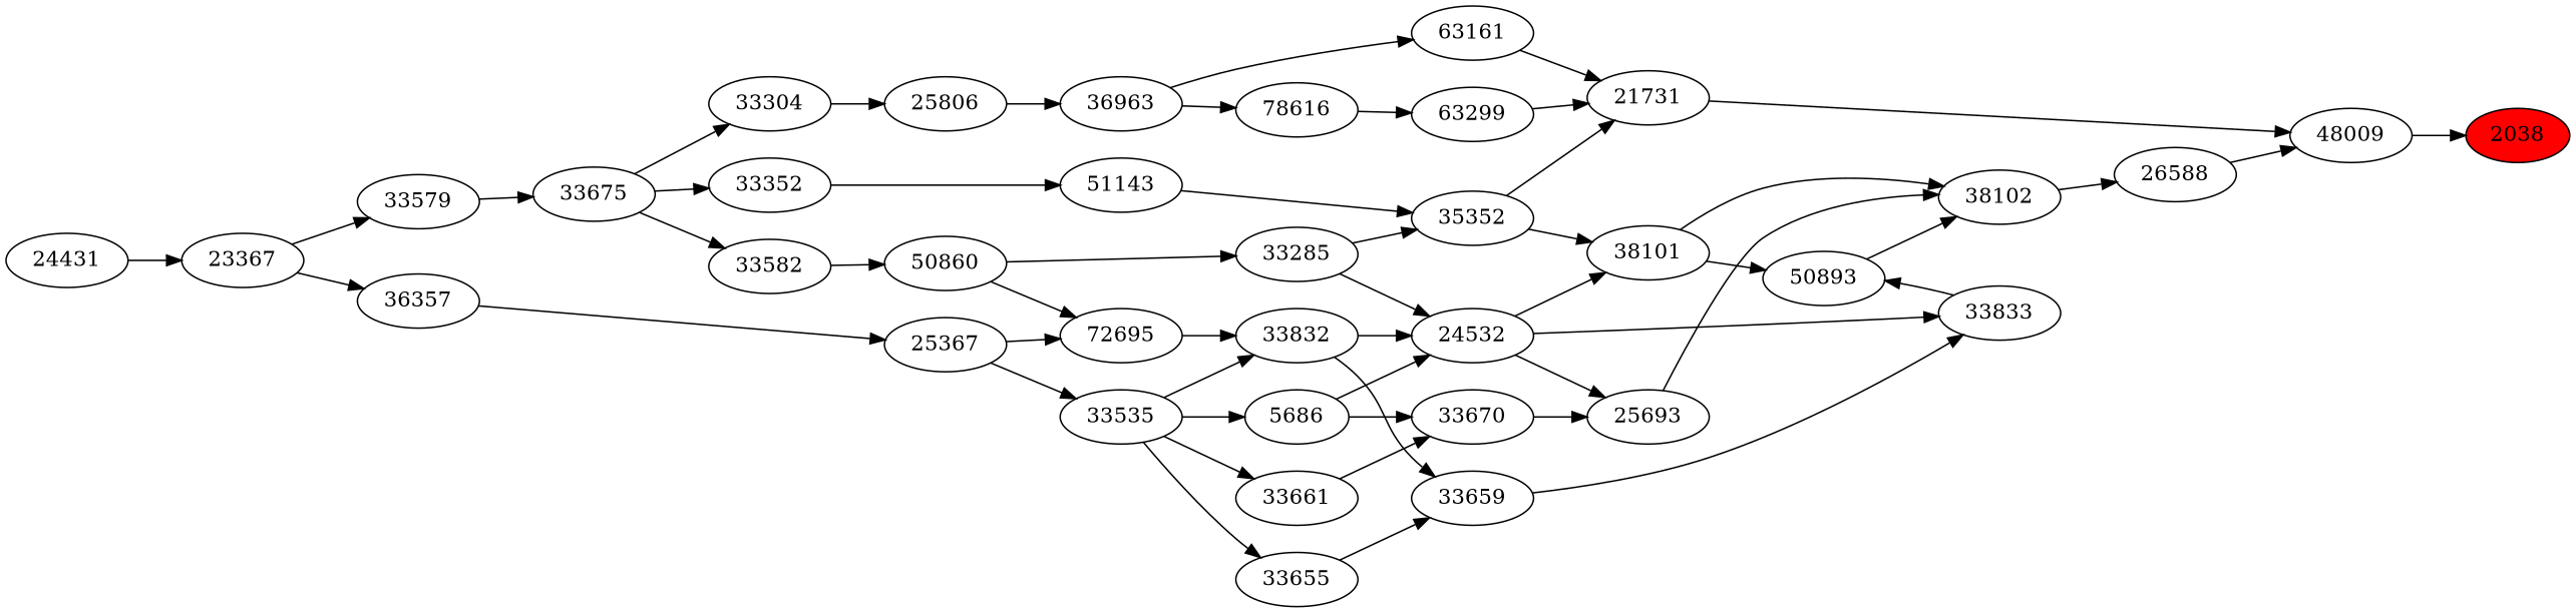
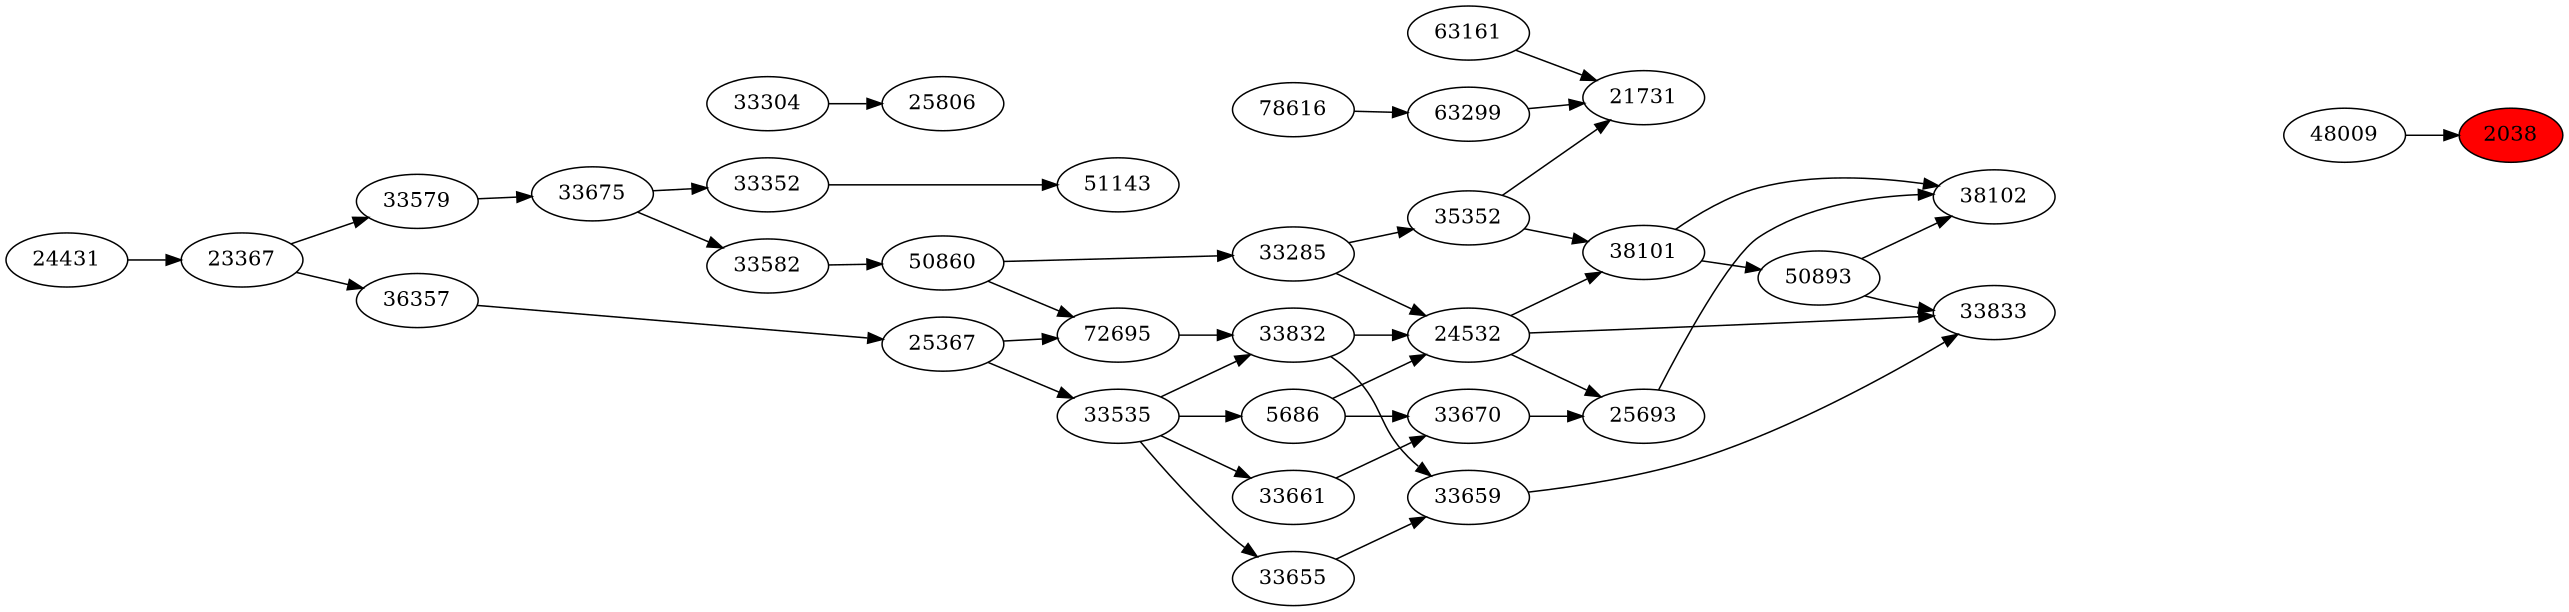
  strict digraph {
    rankdir=LR
    n1 [fillcolor=red label=2038 style=filled]
    n2 [label=48009]
    n3 [label=21731]
-   n4 [label=26588]
    n5 [label=35352]
    n6 [label=38101]
    n7 [label=38102]
    n8 [label=50893]
    n9 [label=63161]
    n10 [label=63299]
    n11 [label=33285]
    n12 [label=24532]
    n13 [label=25693]
    n14 [label=33833]
    n15 [label=51143]
-   n16 [label=36963]
    n17 [label=78616]
    n18 [label=50860]
    n19 [label=72695]
    n20 [label=33832]
    n21 [label=33352]
    n22 [label=25806]
    n23 [label=33670]
    n24 [label=33582]
    n25 [label=33675]
    n26 [label=33304]
    n27 [label=5686]
    n28 [label=33659]
    n29 [label=33661]
    n30 [label=33579]
    n31 [label=33535]
    n32 [label=33655]
    n33 [label=23367]
    n34 [label=36357]
    n35 [label=25367]
    n36 [label=24431]
    n2 -> n1
-   n3 -> n2
-   n4 -> n2
    n5 -> n3
    n5 -> n6
    n6 -> n7
    n6 -> n8
-   n7 -> n4
    n8 -> n7
    n9 -> n3
    n10 -> n3
    n11 -> n5
    n11 -> n12
    n12 -> n6
    n12 -> n13
    n12 -> n14
    n13 -> n7
-   n14 -> n8
-   n15 -> n5
-   n16 -> n9
-   n16 -> n17
+   n8 -> n14
    n17 -> n10
    n18 -> n11
    n18 -> n19
    n19 -> n20
    n20 -> n12
    n20 -> n28
    n21 -> n15
-   n22 -> n16
    n23 -> n13
    n24 -> n18
    n25 -> n21
    n25 -> n24
-   n25 -> n26
    n26 -> n22
    n27 -> n12
    n27 -> n23
    n28 -> n14
    n29 -> n23
    n30 -> n25
    n31 -> n20
    n31 -> n27
    n31 -> n29
    n31 -> n32
    n32 -> n28
    n33 -> n30
    n33 -> n34
    n34 -> n35
    n35 -> n19
    n35 -> n31
    n36 -> n33
  }
